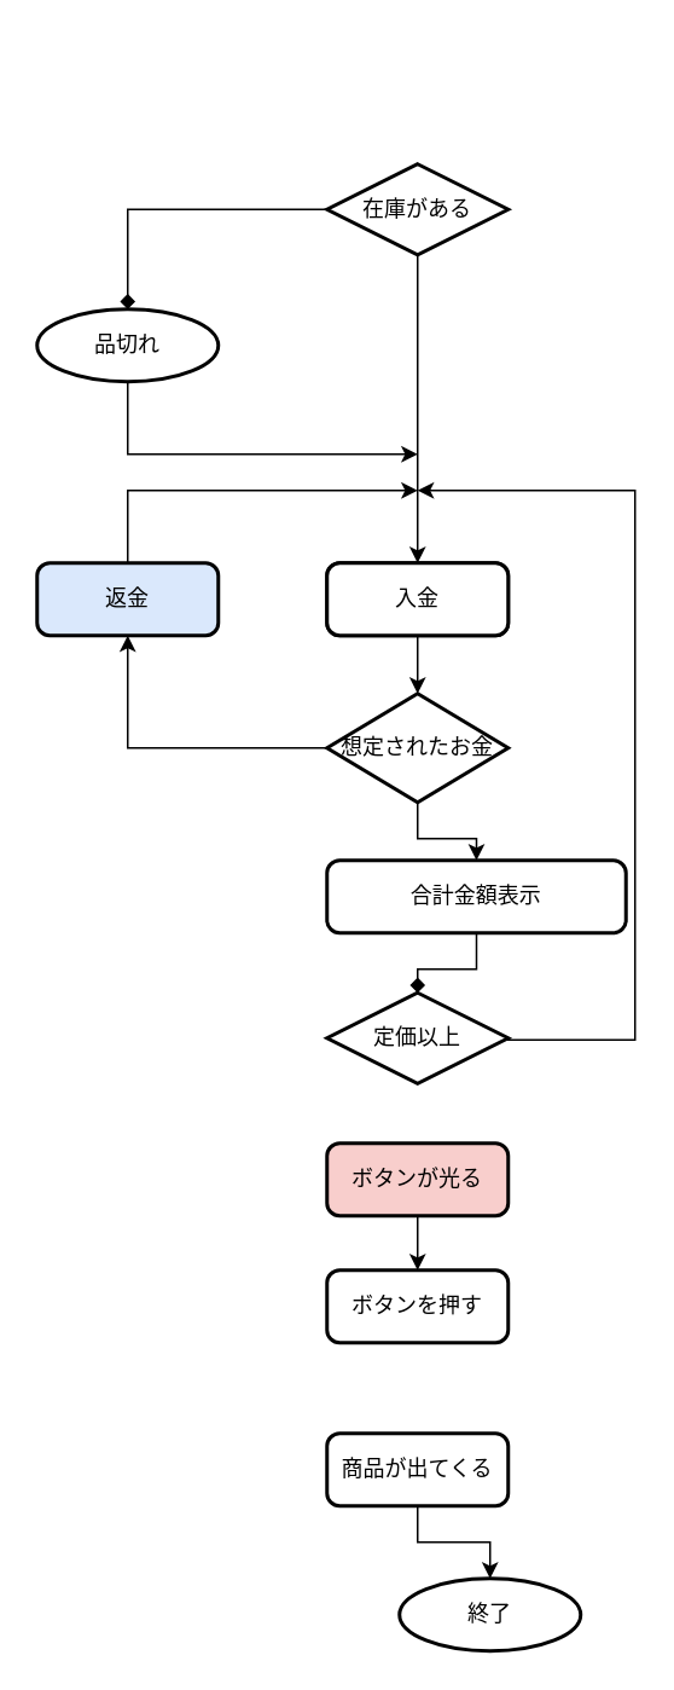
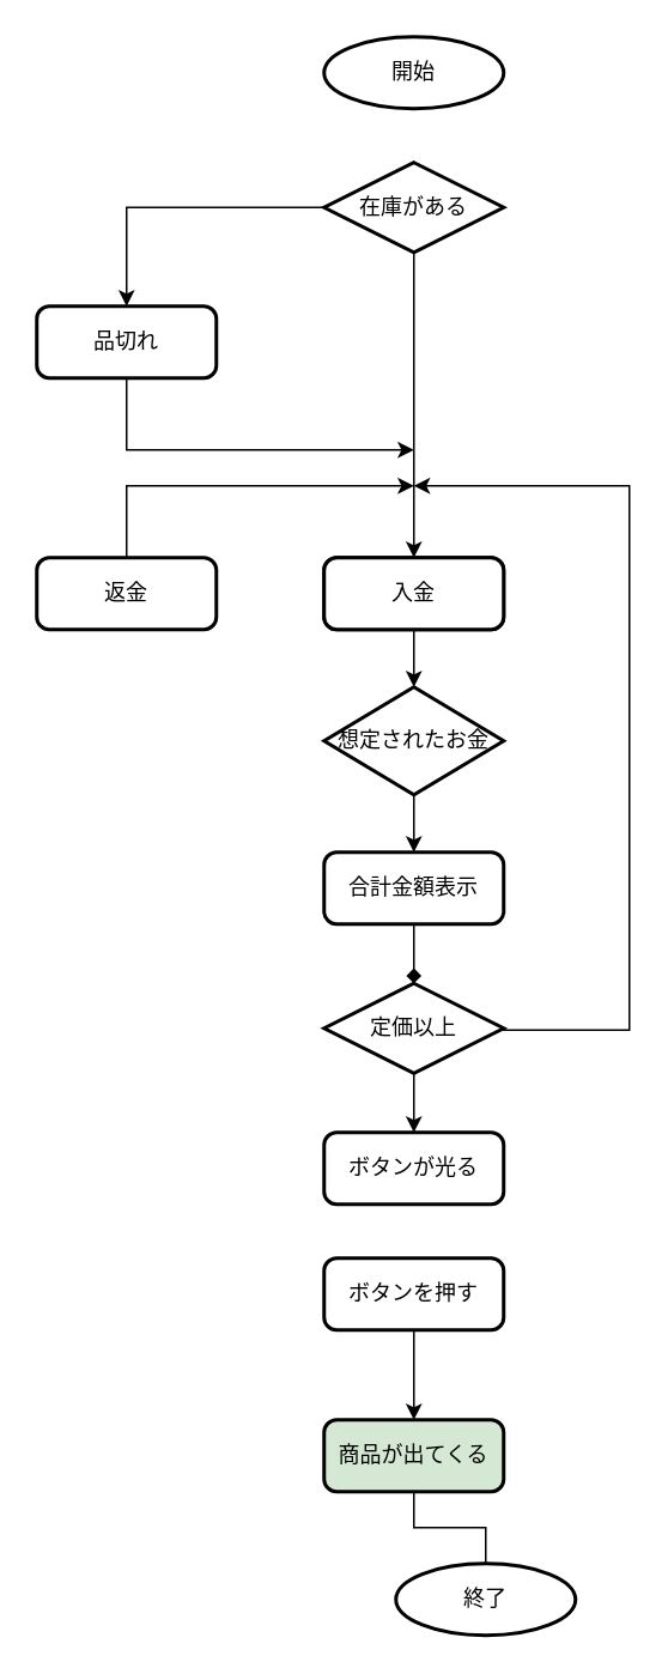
  <mxCell id="0" />
  <mxCell id="1" parent="0" />
+ <mxCell id="2" value="開始" style="strokeWidth=2;html=1;shape=mxgraph.flowchart.start_1;whiteSpace=wrap;" vertex="1" parent="1"><mxGeometry x="180" y="20" width="100" height="40" as="geometry" /></mxCell>
  <mxCell id="3" value="" style="edgeStyle=orthogonalEdgeStyle;rounded=0;orthogonalLoop=1;jettySize=auto;html=1;" edge="1" parent="1" source="19" target="7"><mxGeometry relative="1" as="geometry" /></mxCell>
  <mxCell id="4" value="入金" style="rounded=1;whiteSpace=wrap;html=1;absoluteArcSize=1;arcSize=14;strokeWidth=2;fontFamily=Helvetica;fontSize=12;fontColor=#000000;align=center;strokeColor=#000000;fillColor=#ffffff;" vertex="1" parent="1"><mxGeometry x="180" y="310" width="100" height="40" as="geometry" /></mxCell>
  <mxCell id="5" value="入金" style="rounded=1;whiteSpace=wrap;html=1;absoluteArcSize=1;arcSize=14;strokeWidth=2;fontFamily=Helvetica;fontSize=12;fontColor=#000000;align=center;strokeColor=#000000;fillColor=#ffffff;" vertex="1" parent="1"><mxGeometry x="180" y="310" width="100" height="40" as="geometry" /></mxCell>
- <mxCell id="6" value="" style="edgeStyle=orthogonalEdgeStyle;rounded=0;orthogonalLoop=1;jettySize=auto;html=1;" edge="1" parent="1" source="26" target="9"><mxGeometry relative="1" as="geometry" /></mxCell>
- <mxCell id="7" value="合計金額表示" style="rounded=1;whiteSpace=wrap;html=1;absoluteArcSize=1;arcSize=14;strokeWidth=2;fontFamily=Helvetica;fontSize=12;fontColor=#000000;align=center;strokeColor=#000000;fillColor=#ffffff;" vertex="1" parent="1"><mxGeometry x="180" y="474" width="165" height="40" as="geometry" /></mxCell>
+ <mxCell id="7" value="合計金額表示" style="rounded=1;whiteSpace=wrap;html=1;absoluteArcSize=1;arcSize=14;strokeWidth=2;fontFamily=Helvetica;fontSize=12;fontColor=#000000;align=center;strokeColor=#000000;fillColor=#ffffff;" vertex="1" parent="1"><mxGeometry x="180" y="474" width="100" height="40" as="geometry" /></mxCell>
+ <mxCell id="8" value="" style="edgeStyle=orthogonalEdgeStyle;rounded=0;orthogonalLoop=1;jettySize=auto;html=1;" edge="1" parent="1" source="9" target="11"><mxGeometry relative="1" as="geometry" /></mxCell>
  <mxCell id="9" value="ボタンを押す" style="rounded=1;whiteSpace=wrap;html=1;absoluteArcSize=1;arcSize=14;strokeWidth=2;fontFamily=Helvetica;fontSize=12;fontColor=#000000;align=center;strokeColor=#000000;fillColor=#ffffff;" vertex="1" parent="1"><mxGeometry x="180" y="700" width="100" height="40" as="geometry" /></mxCell>
- <mxCell id="10" value="" style="edgeStyle=orthogonalEdgeStyle;rounded=0;orthogonalLoop=1;jettySize=auto;html=1;" edge="1" parent="1" source="11" target="12"><mxGeometry relative="1" as="geometry" /></mxCell>
- <mxCell id="11" value="商品が出てくる" style="rounded=1;whiteSpace=wrap;html=1;absoluteArcSize=1;arcSize=14;strokeWidth=2;fontFamily=Helvetica;fontSize=12;fontColor=#000000;align=center;strokeColor=#000000;fillColor=#ffffff;" vertex="1" parent="1"><mxGeometry x="180" y="790" width="100" height="40" as="geometry" /></mxCell>
+ <mxCell id="10" value="" style="edgeStyle=orthogonalEdgeStyle;rounded=0;orthogonalLoop=1;jettySize=auto;html=1;endArrow=none;" edge="1" parent="1" source="11" target="12"><mxGeometry relative="1" as="geometry" /></mxCell>
+ <mxCell id="11" value="商品が出てくる" style="rounded=1;whiteSpace=wrap;html=1;absoluteArcSize=1;arcSize=14;strokeWidth=2;fontFamily=Helvetica;fontSize=12;fontColor=#000000;align=center;strokeColor=#000000;fillColor=#d5e8d4;" vertex="1" parent="1"><mxGeometry x="180" y="790" width="100" height="40" as="geometry" /></mxCell>
  <mxCell id="12" value="終了" style="strokeWidth=2;html=1;shape=mxgraph.flowchart.start_1;whiteSpace=wrap;fontFamily=Helvetica;fontSize=12;fontColor=#000000;align=center;strokeColor=#000000;fillColor=#ffffff;" vertex="1" parent="1"><mxGeometry x="220" y="870" width="100" height="40" as="geometry" /></mxCell>
- <mxCell id="13" style="edgeStyle=orthogonalEdgeStyle;rounded=0;orthogonalLoop=1;jettySize=auto;html=1;entryX=0.5;entryY=0;entryDx=0;entryDy=0;endArrow=diamond;" edge="1" parent="1" source="15" target="17"><mxGeometry relative="1" as="geometry"><mxPoint x="120" y="163" as="targetPoint" /><Array as="points"><mxPoint x="70" y="115" /></Array></mxGeometry></mxCell>
+ <mxCell id="13" style="edgeStyle=orthogonalEdgeStyle;rounded=0;orthogonalLoop=1;jettySize=auto;html=1;entryX=0.5;entryY=0;entryDx=0;entryDy=0;" edge="1" parent="1" source="15" target="17"><mxGeometry relative="1" as="geometry"><mxPoint x="120" y="163" as="targetPoint" /><Array as="points"><mxPoint x="70" y="115" /></Array></mxGeometry></mxCell>
  <mxCell id="14" style="edgeStyle=orthogonalEdgeStyle;rounded=0;orthogonalLoop=1;jettySize=auto;html=1;entryX=0.5;entryY=0;entryDx=0;entryDy=0;" edge="1" parent="1" source="15" target="5"><mxGeometry relative="1" as="geometry"><mxPoint x="230" y="190" as="targetPoint" /></mxGeometry></mxCell>
  <mxCell id="15" value="在庫がある" style="strokeWidth=2;html=1;shape=mxgraph.flowchart.decision;whiteSpace=wrap;" vertex="1" parent="1"><mxGeometry x="180" y="90" width="100" height="50" as="geometry" /></mxCell>
  <mxCell id="16" style="edgeStyle=orthogonalEdgeStyle;rounded=0;orthogonalLoop=1;jettySize=auto;html=1;" edge="1" parent="1" source="17"><mxGeometry relative="1" as="geometry"><mxPoint x="230" y="250" as="targetPoint" /><Array as="points"><mxPoint x="70" y="250" /></Array></mxGeometry></mxCell>
- <mxCell id="17" value="品切れ" style="ellipse;whiteSpace=wrap;html=1;absoluteArcSize=1;arcSize=14;strokeWidth=2;" vertex="1" parent="1"><mxGeometry x="20" y="170" width="100" height="40" as="geometry" /></mxCell>
- <mxCell id="18" style="edgeStyle=orthogonalEdgeStyle;rounded=0;orthogonalLoop=1;jettySize=auto;html=1;" edge="1" parent="1" source="19" target="22"><mxGeometry relative="1" as="geometry"><mxPoint x="120" y="420" as="targetPoint" /></mxGeometry></mxCell>
+ <mxCell id="17" value="品切れ" style="rounded=1;whiteSpace=wrap;html=1;absoluteArcSize=1;arcSize=14;strokeWidth=2;" vertex="1" parent="1"><mxGeometry x="20" y="170" width="100" height="40" as="geometry" /></mxCell>
  <mxCell id="19" value="想定されたお金" style="strokeWidth=2;html=1;shape=mxgraph.flowchart.decision;whiteSpace=wrap;" vertex="1" parent="1"><mxGeometry x="180" y="382" width="100" height="60" as="geometry" /></mxCell>
  <mxCell id="20" value="" style="edgeStyle=orthogonalEdgeStyle;rounded=0;orthogonalLoop=1;jettySize=auto;html=1;" edge="1" parent="1" source="4" target="19"><mxGeometry relative="1" as="geometry"><mxPoint x="230" y="350" as="sourcePoint" /><mxPoint x="230" y="474" as="targetPoint" /></mxGeometry></mxCell>
  <mxCell id="21" style="edgeStyle=orthogonalEdgeStyle;rounded=0;orthogonalLoop=1;jettySize=auto;html=1;" edge="1" parent="1" source="22"><mxGeometry relative="1" as="geometry"><mxPoint x="230" y="270" as="targetPoint" /><Array as="points"><mxPoint x="70" y="270" /></Array></mxGeometry></mxCell>
- <mxCell id="22" value="返金" style="rounded=1;whiteSpace=wrap;html=1;absoluteArcSize=1;arcSize=14;strokeWidth=2;fillColor=#dae8fc;" vertex="1" parent="1"><mxGeometry x="20" y="310" width="100" height="40" as="geometry" /></mxCell>
+ <mxCell id="22" value="返金" style="rounded=1;whiteSpace=wrap;html=1;absoluteArcSize=1;arcSize=14;strokeWidth=2;" vertex="1" parent="1"><mxGeometry x="20" y="310" width="100" height="40" as="geometry" /></mxCell>
  <mxCell id="23" style="edgeStyle=orthogonalEdgeStyle;rounded=0;orthogonalLoop=1;jettySize=auto;html=1;exitX=1;exitY=0.5;exitDx=0;exitDy=0;exitPerimeter=0;" edge="1" parent="1" source="24"><mxGeometry relative="1" as="geometry"><mxPoint x="230" y="270" as="targetPoint" /><Array as="points"><mxPoint x="350" y="573" /><mxPoint x="350" y="270" /></Array></mxGeometry></mxCell>
  <mxCell id="24" value="定価以上" style="strokeWidth=2;html=1;shape=mxgraph.flowchart.decision;whiteSpace=wrap;" vertex="1" parent="1"><mxGeometry x="180" y="547" width="100" height="50" as="geometry" /></mxCell>
  <mxCell id="25" value="" style="edgeStyle=orthogonalEdgeStyle;rounded=0;orthogonalLoop=1;jettySize=auto;html=1;endArrow=diamond;" edge="1" parent="1" source="7" target="24"><mxGeometry relative="1" as="geometry"><mxPoint x="230" y="514" as="sourcePoint" /><mxPoint x="230" y="630" as="targetPoint" /></mxGeometry></mxCell>
- <mxCell id="26" value="ボタンが光る" style="rounded=1;whiteSpace=wrap;html=1;absoluteArcSize=1;arcSize=14;strokeWidth=2;fillColor=#f8cecc;" vertex="1" parent="1"><mxGeometry x="180" y="630" width="100" height="40" as="geometry" /></mxCell>
+ <mxCell id="26" value="ボタンが光る" style="rounded=1;whiteSpace=wrap;html=1;absoluteArcSize=1;arcSize=14;strokeWidth=2;" vertex="1" parent="1"><mxGeometry x="180" y="630" width="100" height="40" as="geometry" /></mxCell>
+ <mxCell id="27" value="" style="edgeStyle=orthogonalEdgeStyle;rounded=0;orthogonalLoop=1;jettySize=auto;html=1;" edge="1" parent="1" source="24" target="26"><mxGeometry relative="1" as="geometry"><mxPoint x="230" y="597" as="sourcePoint" /><mxPoint x="230" y="710" as="targetPoint" /></mxGeometry></mxCell>
